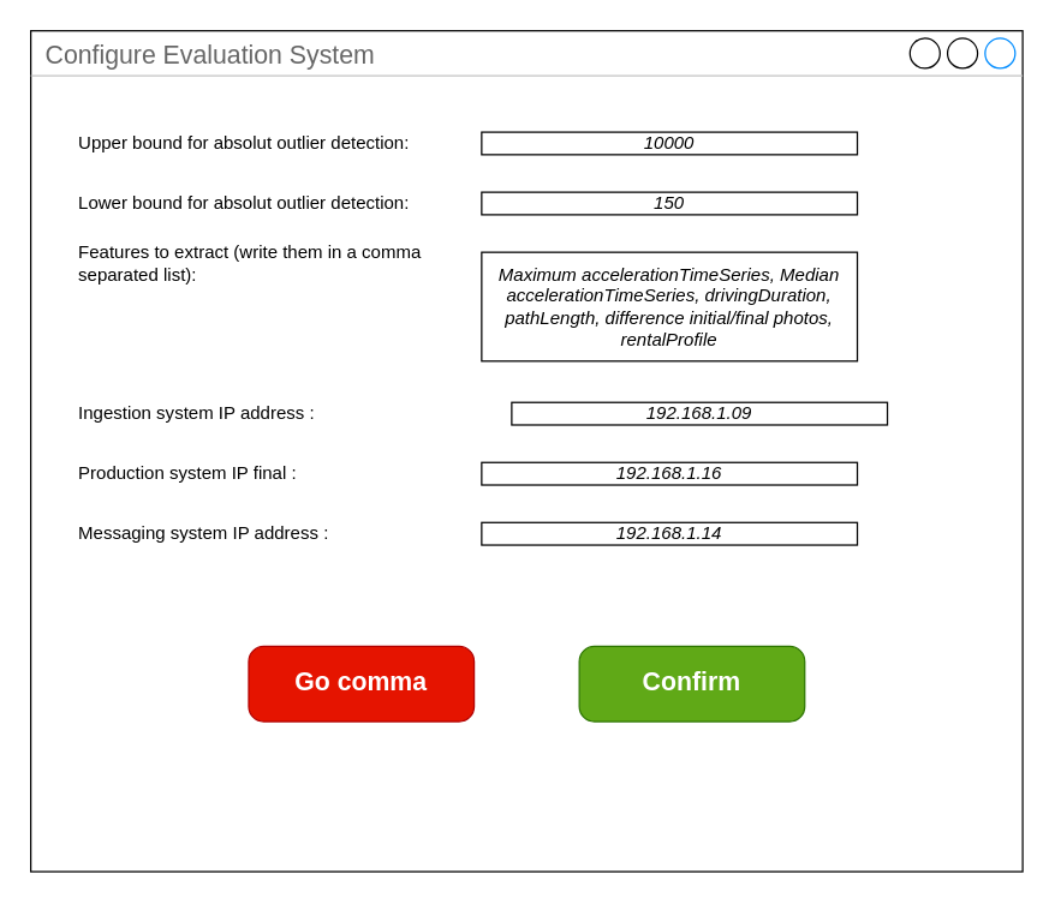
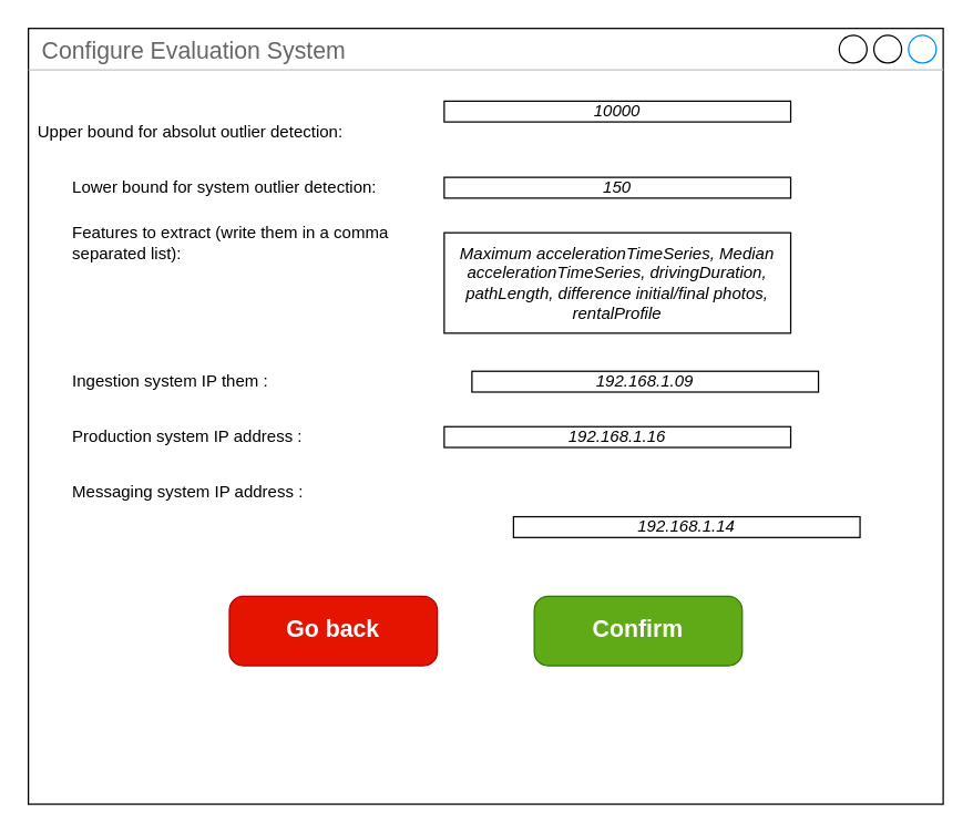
  <mxCell id="0" />
  <mxCell id="1" parent="0" />
  <mxCell id="2" value="Configure Evaluation System" style="strokeWidth=1;shadow=0;dashed=0;align=center;html=1;shape=mxgraph.mockup.containers.window;align=left;verticalAlign=top;spacingLeft=8;strokeColor2=#008cff;strokeColor3=#c4c4c4;fontColor=#666666;mainText=;fontSize=17;labelBackgroundColor=none;whiteSpace=wrap;" parent="1" vertex="1"><mxGeometry x="20" y="20" width="660" height="560" as="geometry" /></mxCell>
  <mxCell id="3" value="Confirm" style="strokeWidth=1;shadow=0;dashed=0;align=center;html=1;shape=mxgraph.mockup.buttons.button;strokeColor=#2D7600;fontColor=#ffffff;mainText=;buttonStyle=round;fontSize=17;fontStyle=1;fillColor=#60a917;whiteSpace=wrap;" parent="1" vertex="1"><mxGeometry x="385" y="430" width="150" height="50" as="geometry" /></mxCell>
- <mxCell id="4" value="Go comma" style="strokeWidth=1;shadow=0;dashed=0;align=center;html=1;shape=mxgraph.mockup.buttons.button;strokeColor=#B20000;mainText=;buttonStyle=round;fontSize=17;fontStyle=1;fillColor=#e51400;whiteSpace=wrap;fontColor=#ffffff;" parent="1" vertex="1"><mxGeometry x="165" y="430" width="150" height="50" as="geometry" /></mxCell>
- <mxCell id="5" value="Upper bound for absolut outlier detection:" style="text;html=1;strokeColor=none;fillColor=none;align=left;verticalAlign=middle;whiteSpace=wrap;rounded=0;" parent="1" vertex="1"><mxGeometry x="50" y="80" width="240" height="30" as="geometry" /></mxCell>
- <mxCell id="6" value="&lt;i&gt;&lt;font&gt;10000&lt;/font&gt;&lt;/i&gt;" style="rounded=0;whiteSpace=wrap;html=1;fontColor=#000000;" parent="1" vertex="1"><mxGeometry x="320" y="87.5" width="250" height="15" as="geometry" /></mxCell>
- <mxCell id="7" value="Lower bound for absolut outlier detection:" style="text;html=1;strokeColor=none;fillColor=none;align=left;verticalAlign=middle;whiteSpace=wrap;rounded=0;" parent="1" vertex="1"><mxGeometry x="50" y="120" width="230" height="30" as="geometry" /></mxCell>
+ <mxCell id="4" value="Go back" style="strokeWidth=1;shadow=0;dashed=0;align=center;html=1;shape=mxgraph.mockup.buttons.button;strokeColor=#B20000;mainText=;buttonStyle=round;fontSize=17;fontStyle=1;fillColor=#e51400;whiteSpace=wrap;fontColor=#ffffff;" parent="1" vertex="1"><mxGeometry x="165" y="430" width="150" height="50" as="geometry" /></mxCell>
+ <mxCell id="5" value="Upper bound for absolut outlier detection:" style="text;html=1;strokeColor=none;fillColor=none;align=left;verticalAlign=middle;whiteSpace=wrap;rounded=0;" parent="1" vertex="1"><mxGeometry x="25" y="80" width="240" height="30" as="geometry" /></mxCell>
+ <mxCell id="6" value="&lt;i&gt;&lt;font&gt;10000&lt;/font&gt;&lt;/i&gt;" style="rounded=0;whiteSpace=wrap;html=1;fontColor=#000000;" parent="1" vertex="1"><mxGeometry x="320" y="72.5" width="250" height="15" as="geometry" /></mxCell>
+ <mxCell id="7" value="Lower bound for system outlier detection:" style="text;html=1;strokeColor=none;fillColor=none;align=left;verticalAlign=middle;whiteSpace=wrap;rounded=0;" parent="1" vertex="1"><mxGeometry x="50" y="120" width="230" height="30" as="geometry" /></mxCell>
  <mxCell id="8" value="&lt;i&gt;&lt;font&gt;150&lt;/font&gt;&lt;/i&gt;" style="rounded=0;whiteSpace=wrap;html=1;fontColor=#000000;" parent="1" vertex="1"><mxGeometry x="320" y="127.5" width="250" height="15" as="geometry" /></mxCell>
  <mxCell id="9" value="Features to extract (write them in a comma separated list):" style="text;html=1;strokeColor=none;fillColor=none;align=left;verticalAlign=middle;whiteSpace=wrap;rounded=0;" parent="1" vertex="1"><mxGeometry x="50" y="160" width="240" height="30" as="geometry" /></mxCell>
  <mxCell id="10" value="&lt;i&gt;Maximum accelerationTimeSeries, Median accelerationTimeSeries, drivingDuration, pathLength, difference initial/final photos, rentalProfile&lt;/i&gt;" style="rounded=0;whiteSpace=wrap;html=1;fontColor=#000000;" parent="1" vertex="1"><mxGeometry x="320" y="167.5" width="250" height="72.5" as="geometry" /></mxCell>
- <mxCell id="11" value="Ingestion system IP address :" style="text;html=1;strokeColor=none;fillColor=none;align=left;verticalAlign=middle;whiteSpace=wrap;rounded=0;" parent="1" vertex="1"><mxGeometry x="50" y="260" width="210" height="30" as="geometry" /></mxCell>
+ <mxCell id="11" value="Ingestion system IP them :" style="text;html=1;strokeColor=none;fillColor=none;align=left;verticalAlign=middle;whiteSpace=wrap;rounded=0;" parent="1" vertex="1"><mxGeometry x="50" y="260" width="210" height="30" as="geometry" /></mxCell>
  <mxCell id="12" value="&lt;i style=&quot;border-color: var(--border-color);&quot;&gt;&lt;font style=&quot;border-color: var(--border-color);&quot;&gt;192.168.1.09&lt;/font&gt;&lt;/i&gt;" style="rounded=0;whiteSpace=wrap;html=1;fontColor=#000000;" parent="1" vertex="1"><mxGeometry x="340" y="267.5" width="250" height="15" as="geometry" /></mxCell>
- <mxCell id="13" value="Production system IP final :" style="text;html=1;strokeColor=none;fillColor=none;align=left;verticalAlign=middle;whiteSpace=wrap;rounded=0;" parent="1" vertex="1"><mxGeometry x="50" y="300" width="210" height="30" as="geometry" /></mxCell>
+ <mxCell id="13" value="Production system IP address :" style="text;html=1;strokeColor=none;fillColor=none;align=left;verticalAlign=middle;whiteSpace=wrap;rounded=0;" parent="1" vertex="1"><mxGeometry x="50" y="300" width="210" height="30" as="geometry" /></mxCell>
  <mxCell id="14" value="&lt;i style=&quot;border-color: var(--border-color);&quot;&gt;&lt;font style=&quot;border-color: var(--border-color);&quot;&gt;192.168.1.16&lt;/font&gt;&lt;/i&gt;" style="rounded=0;whiteSpace=wrap;html=1;fontColor=#000000;" parent="1" vertex="1"><mxGeometry x="320" y="307.5" width="250" height="15" as="geometry" /></mxCell>
  <mxCell id="15" value="Messaging system IP address :" style="text;html=1;strokeColor=none;fillColor=none;align=left;verticalAlign=middle;whiteSpace=wrap;rounded=0;" parent="1" vertex="1"><mxGeometry x="50" y="340" width="210" height="30" as="geometry" /></mxCell>
- <mxCell id="16" value="&lt;i style=&quot;border-color: var(--border-color);&quot;&gt;&lt;font style=&quot;border-color: var(--border-color);&quot;&gt;192.168.1.14&lt;/font&gt;&lt;/i&gt;" style="rounded=0;whiteSpace=wrap;html=1;fontColor=#000000;" parent="1" vertex="1"><mxGeometry x="320" y="347.5" width="250" height="15" as="geometry" /></mxCell>
+ <mxCell id="16" value="&lt;i style=&quot;border-color: var(--border-color);&quot;&gt;&lt;font style=&quot;border-color: var(--border-color);&quot;&gt;192.168.1.14&lt;/font&gt;&lt;/i&gt;" style="rounded=0;whiteSpace=wrap;html=1;fontColor=#000000;" parent="1" vertex="1"><mxGeometry x="370" y="372.5" width="250" height="15" as="geometry" /></mxCell>
